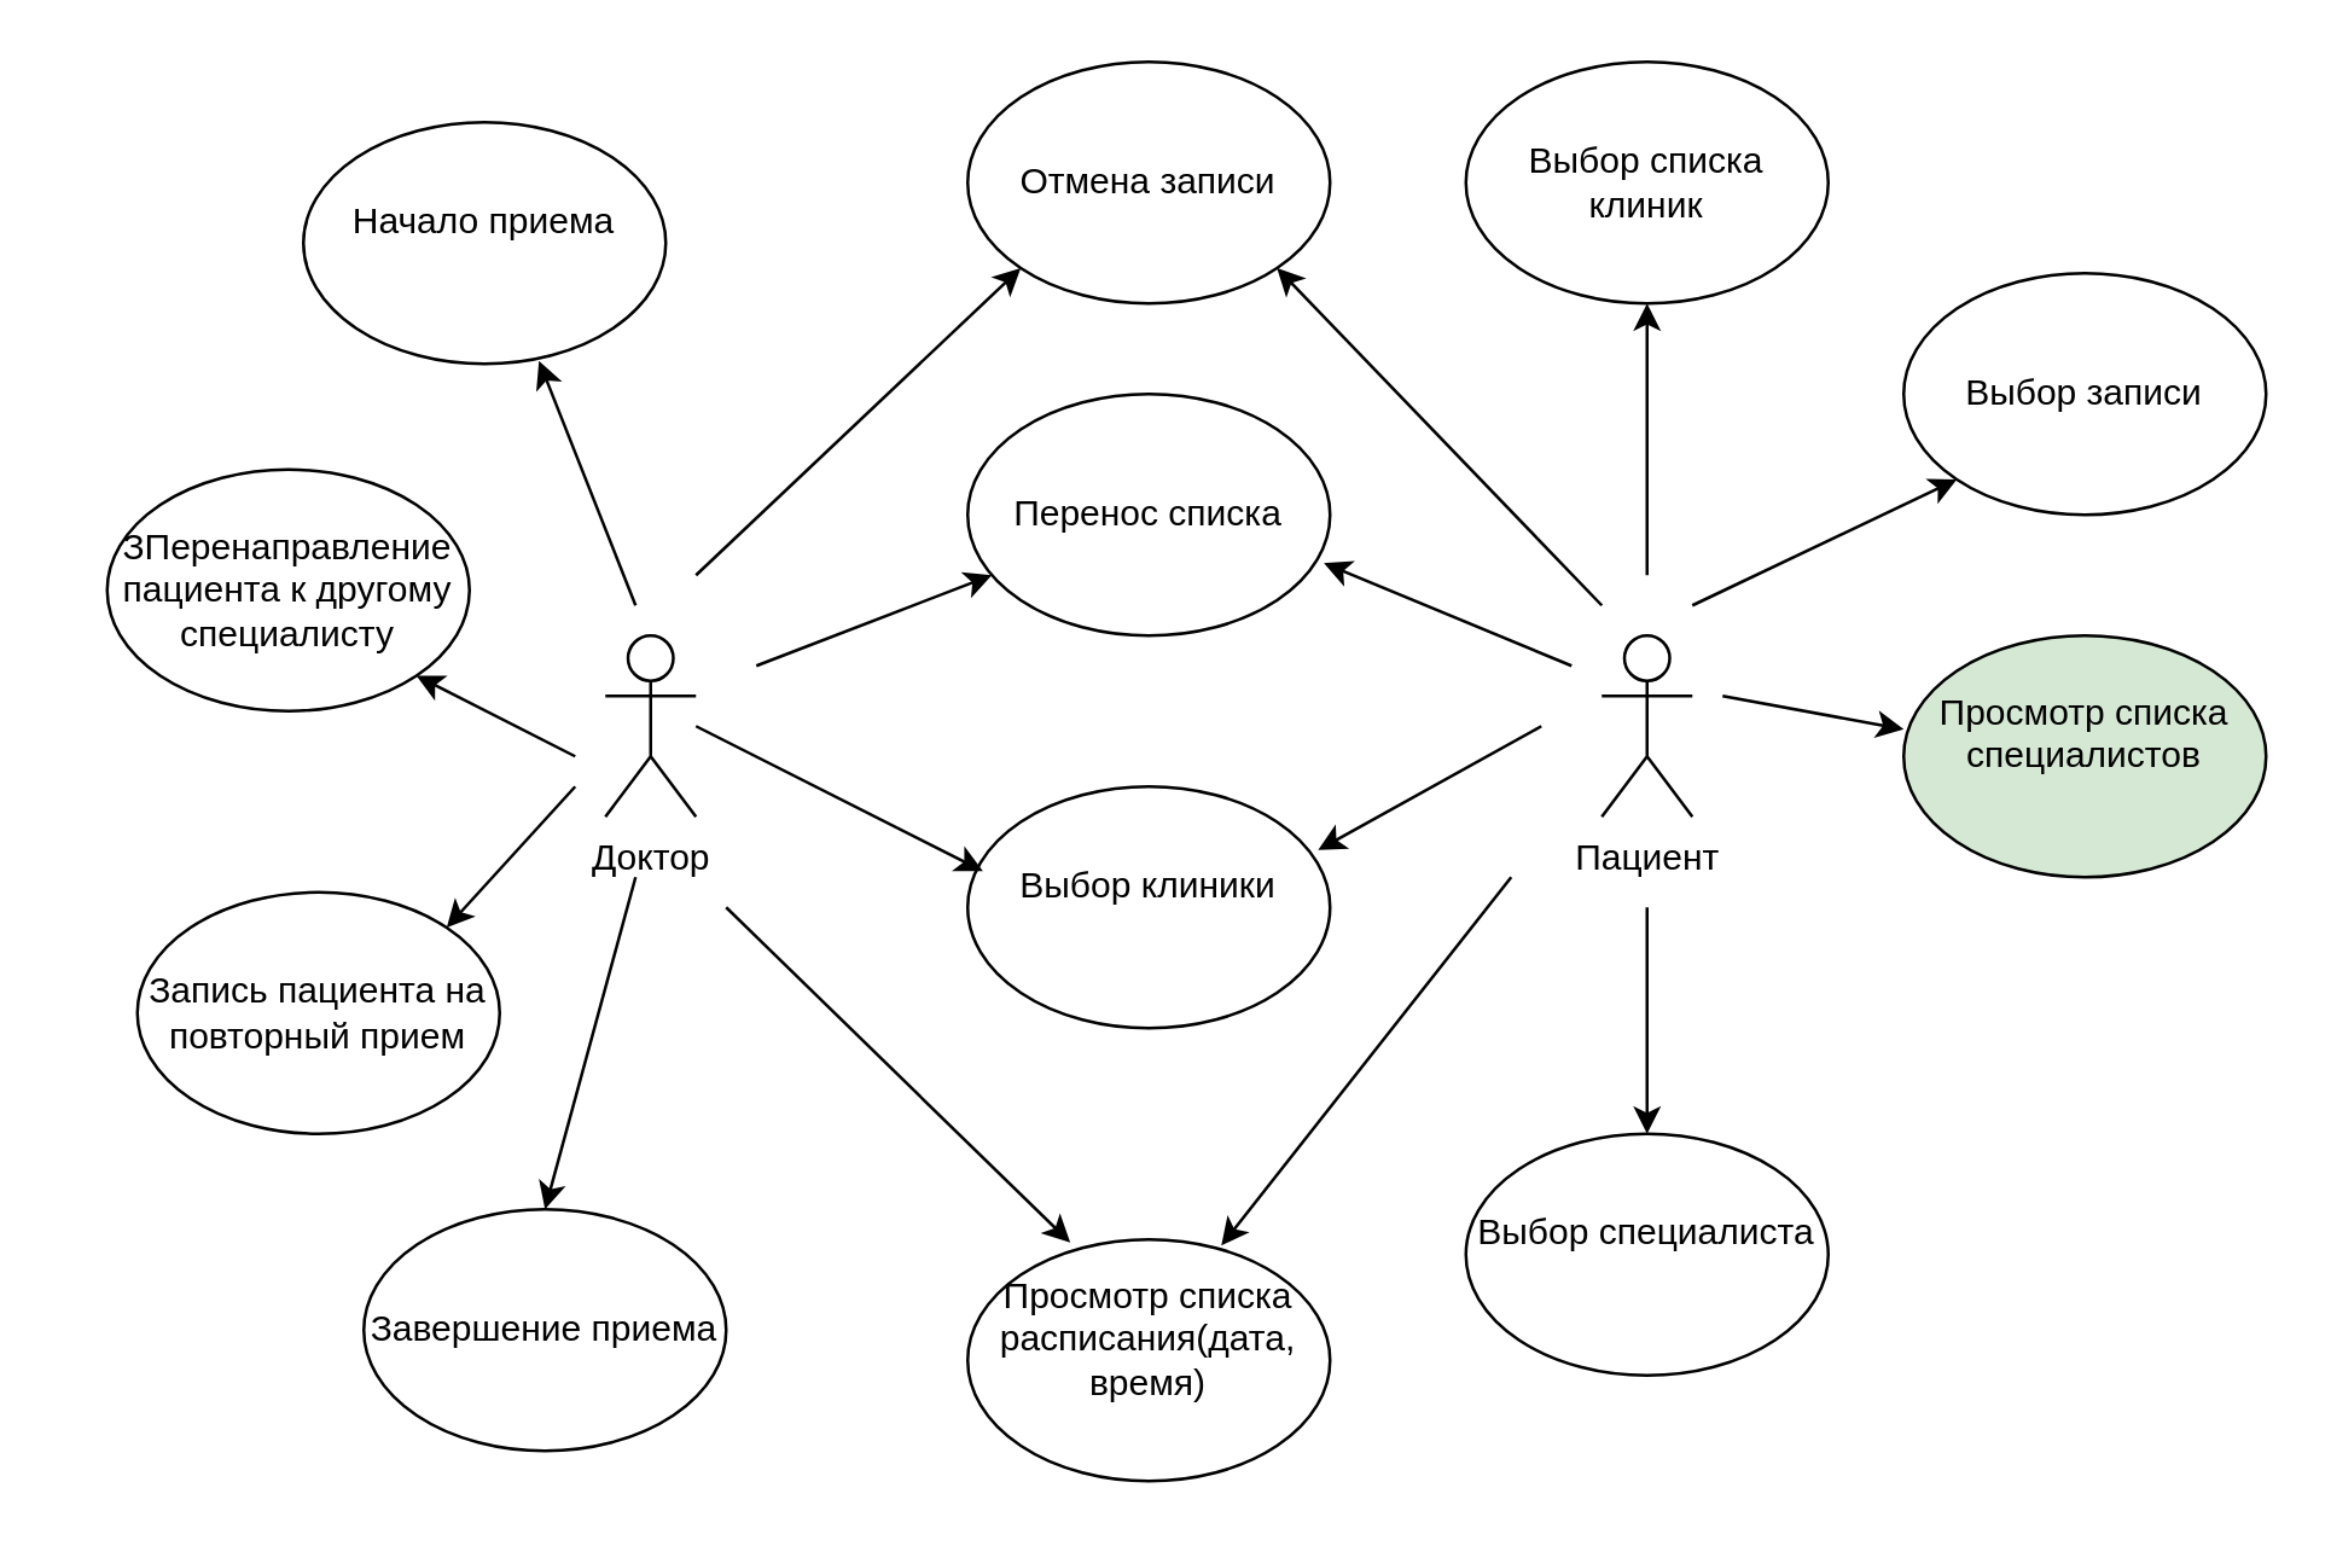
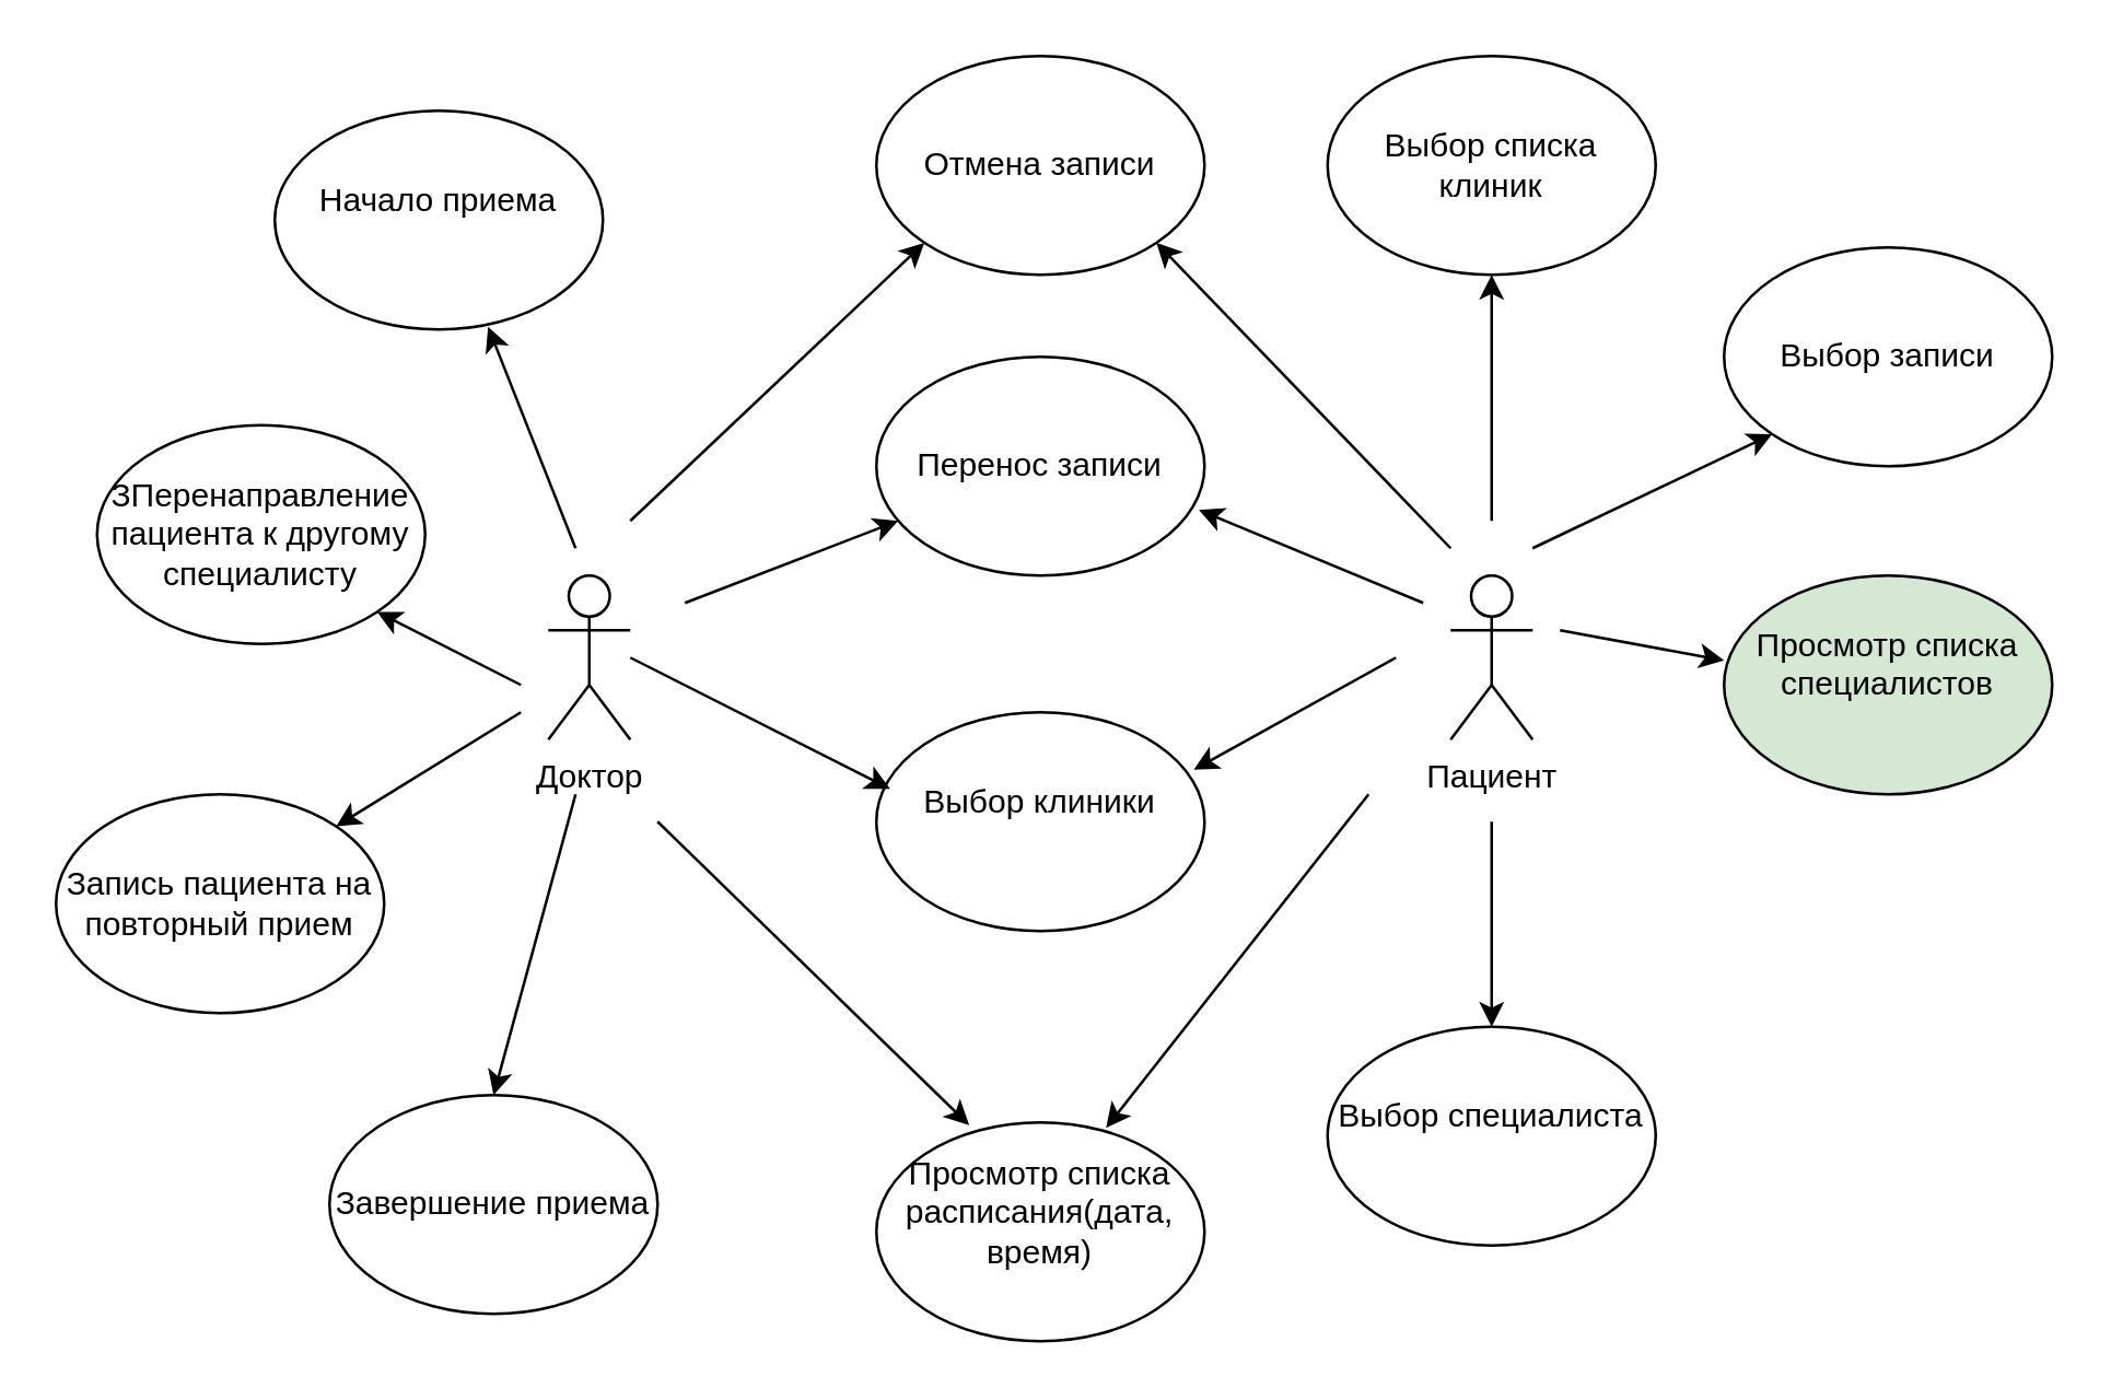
  <mxCell id="0" />
  <mxCell id="1" parent="0" />
  <mxCell id="2" value="Пациент" style="shape=umlActor;verticalLabelPosition=bottom;verticalAlign=top;html=1;outlineConnect=0;" parent="1" vertex="1"><mxGeometry x="530" y="210" width="30" height="60" as="geometry" /></mxCell>
  <mxCell id="3" value="Выбор списка клиник" style="ellipse;whiteSpace=wrap;html=1;" parent="1" vertex="1"><mxGeometry x="485" y="20" width="120" height="80" as="geometry" /></mxCell>
  <mxCell id="4" value="" style="endArrow=classic;html=1;rounded=0;entryX=0.5;entryY=1;entryDx=0;entryDy=0;" parent="1" target="3" edge="1"><mxGeometry width="50" height="50" relative="1" as="geometry"><mxPoint x="545" y="190" as="sourcePoint" /><mxPoint x="440" y="280" as="targetPoint" /></mxGeometry></mxCell>
  <mxCell id="5" value="&lt;div&gt;Выбор клиники&lt;/div&gt;&lt;div&gt;&lt;br&gt;&lt;/div&gt;" style="ellipse;whiteSpace=wrap;html=1;" parent="1" vertex="1"><mxGeometry x="320" y="260" width="120" height="80" as="geometry" /></mxCell>
  <mxCell id="6" value="&lt;div&gt;Просмотр списка специалистов&lt;/div&gt;&lt;div&gt;&lt;br&gt;&lt;/div&gt;" style="ellipse;whiteSpace=wrap;html=1;fillColor=#d5e8d4;" parent="1" vertex="1"><mxGeometry x="630" y="210" width="120" height="80" as="geometry" /></mxCell>
  <mxCell id="7" value="&lt;div&gt;Выбор специалиста&lt;/div&gt;&lt;div&gt;&lt;br&gt;&lt;/div&gt;" style="ellipse;whiteSpace=wrap;html=1;" parent="1" vertex="1"><mxGeometry x="485" y="375" width="120" height="80" as="geometry" /></mxCell>
  <mxCell id="8" value="&lt;div&gt;Просмотр списка расписания(дата, время)&lt;/div&gt;&lt;div&gt;&lt;br&gt;&lt;/div&gt;" style="ellipse;whiteSpace=wrap;html=1;" parent="1" vertex="1"><mxGeometry x="320" y="410" width="120" height="80" as="geometry" /></mxCell>
  <mxCell id="9" value="" style="endArrow=classic;html=1;rounded=0;entryX=0;entryY=0.388;entryDx=0;entryDy=0;entryPerimeter=0;" parent="1" target="6" edge="1"><mxGeometry width="50" height="50" relative="1" as="geometry"><mxPoint x="570" y="230" as="sourcePoint" /><mxPoint x="430" y="370" as="targetPoint" /></mxGeometry></mxCell>
  <mxCell id="10" value="" style="endArrow=classic;html=1;rounded=0;entryX=0.5;entryY=0;entryDx=0;entryDy=0;" parent="1" target="7" edge="1"><mxGeometry width="50" height="50" relative="1" as="geometry"><mxPoint x="545" y="300" as="sourcePoint" /><mxPoint x="430" y="370" as="targetPoint" /></mxGeometry></mxCell>
  <mxCell id="11" value="" style="endArrow=classic;html=1;rounded=0;entryX=0.7;entryY=0.025;entryDx=0;entryDy=0;entryPerimeter=0;" parent="1" target="8" edge="1"><mxGeometry width="50" height="50" relative="1" as="geometry"><mxPoint x="500" y="290" as="sourcePoint" /><mxPoint x="430" y="370" as="targetPoint" /></mxGeometry></mxCell>
  <mxCell id="12" value="Выбор записи" style="ellipse;whiteSpace=wrap;html=1;" parent="1" vertex="1"><mxGeometry x="630" y="90" width="120" height="80" as="geometry" /></mxCell>
  <mxCell id="13" value="" style="endArrow=classic;html=1;rounded=0;entryX=0;entryY=1;entryDx=0;entryDy=0;" parent="1" target="12" edge="1"><mxGeometry width="50" height="50" relative="1" as="geometry"><mxPoint x="560" y="200" as="sourcePoint" /><mxPoint x="430" y="430" as="targetPoint" /></mxGeometry></mxCell>
  <mxCell id="14" value="Отмена записи" style="ellipse;whiteSpace=wrap;html=1;" parent="1" vertex="1"><mxGeometry x="320" y="20" width="120" height="80" as="geometry" /></mxCell>
  <mxCell id="15" value="" style="endArrow=classic;html=1;rounded=0;entryX=1;entryY=1;entryDx=0;entryDy=0;" parent="1" target="14" edge="1"><mxGeometry width="50" height="50" relative="1" as="geometry"><mxPoint x="530" y="200" as="sourcePoint" /><mxPoint x="430" y="250" as="targetPoint" /></mxGeometry></mxCell>
- <mxCell id="16" value="Перенос списка" style="ellipse;whiteSpace=wrap;html=1;" parent="1" vertex="1"><mxGeometry x="320" y="130" width="120" height="80" as="geometry" /></mxCell>
+ <mxCell id="16" value="Перенос записи" style="ellipse;whiteSpace=wrap;html=1;" parent="1" vertex="1"><mxGeometry x="320" y="130" width="120" height="80" as="geometry" /></mxCell>
  <mxCell id="17" value="" style="endArrow=classic;html=1;rounded=0;entryX=0.983;entryY=0.7;entryDx=0;entryDy=0;entryPerimeter=0;" parent="1" target="16" edge="1"><mxGeometry width="50" height="50" relative="1" as="geometry"><mxPoint x="520" y="220" as="sourcePoint" /><mxPoint x="430" y="250" as="targetPoint" /></mxGeometry></mxCell>
  <mxCell id="18" value="Доктор" style="shape=umlActor;verticalLabelPosition=bottom;verticalAlign=top;html=1;outlineConnect=0;" parent="1" vertex="1"><mxGeometry x="200" y="210" width="30" height="60" as="geometry" /></mxCell>
  <mxCell id="19" value="" style="endArrow=classic;html=1;rounded=0;" parent="1" target="16" edge="1"><mxGeometry width="50" height="50" relative="1" as="geometry"><mxPoint x="250" y="220" as="sourcePoint" /><mxPoint x="430" y="280" as="targetPoint" /></mxGeometry></mxCell>
  <mxCell id="20" value="" style="endArrow=classic;html=1;rounded=0;entryX=0.283;entryY=0.013;entryDx=0;entryDy=0;entryPerimeter=0;" parent="1" target="8" edge="1"><mxGeometry width="50" height="50" relative="1" as="geometry"><mxPoint x="240" y="300" as="sourcePoint" /><mxPoint x="430" y="460" as="targetPoint" /><Array as="points"><mxPoint x="240" y="300" /></Array></mxGeometry></mxCell>
  <mxCell id="21" value="" style="endArrow=classic;html=1;rounded=0;entryX=0;entryY=1;entryDx=0;entryDy=0;" parent="1" target="14" edge="1"><mxGeometry width="50" height="50" relative="1" as="geometry"><mxPoint x="230" y="190" as="sourcePoint" /><mxPoint x="430" y="190" as="targetPoint" /></mxGeometry></mxCell>
  <mxCell id="22" value="" style="endArrow=classic;html=1;rounded=0;entryX=0.042;entryY=0.35;entryDx=0;entryDy=0;entryPerimeter=0;" parent="1" target="5" edge="1"><mxGeometry width="50" height="50" relative="1" as="geometry"><mxPoint x="230" y="240" as="sourcePoint" /><mxPoint x="430" y="370" as="targetPoint" /></mxGeometry></mxCell>
  <mxCell id="23" value="ЗПеренаправление пациента к другому специалисту " style="ellipse;whiteSpace=wrap;html=1;" parent="1" vertex="1"><mxGeometry x="35" y="155" width="120" height="80" as="geometry" /></mxCell>
- <mxCell id="24" value="Запись пациента на повторный прием" style="ellipse;whiteSpace=wrap;html=1;" parent="1" vertex="1"><mxGeometry x="45" y="295" width="120" height="80" as="geometry" /></mxCell>
+ <mxCell id="24" value="Запись пациента на повторный прием" style="ellipse;whiteSpace=wrap;html=1;" parent="1" vertex="1"><mxGeometry x="20" y="290" width="120" height="80" as="geometry" /></mxCell>
  <mxCell id="25" value="" style="endArrow=classic;html=1;rounded=0;entryX=1;entryY=0;entryDx=0;entryDy=0;" parent="1" target="24" edge="1"><mxGeometry width="50" height="50" relative="1" as="geometry"><mxPoint x="190" y="260" as="sourcePoint" /><mxPoint x="430" y="320" as="targetPoint" /></mxGeometry></mxCell>
  <mxCell id="26" value="" style="endArrow=classic;html=1;rounded=0;entryX=1;entryY=1;entryDx=0;entryDy=0;" parent="1" target="23" edge="1"><mxGeometry width="50" height="50" relative="1" as="geometry"><mxPoint x="190" y="250" as="sourcePoint" /><mxPoint x="140" y="250" as="targetPoint" /></mxGeometry></mxCell>
  <mxCell id="27" value="Завершение приема" style="ellipse;whiteSpace=wrap;html=1;" parent="1" vertex="1"><mxGeometry x="120" y="400" width="120" height="80" as="geometry" /></mxCell>
  <mxCell id="28" value="&lt;div&gt;Начало приема&lt;/div&gt;&lt;div&gt;&lt;br&gt;&lt;/div&gt;" style="ellipse;whiteSpace=wrap;html=1;" parent="1" vertex="1"><mxGeometry x="100" y="40" width="120" height="80" as="geometry" /></mxCell>
  <mxCell id="29" value="" style="endArrow=classic;html=1;rounded=0;entryX=0.65;entryY=0.988;entryDx=0;entryDy=0;entryPerimeter=0;" parent="1" target="28" edge="1"><mxGeometry width="50" height="50" relative="1" as="geometry"><mxPoint x="210" y="200" as="sourcePoint" /><mxPoint x="430" y="170" as="targetPoint" /></mxGeometry></mxCell>
  <mxCell id="30" value="" style="endArrow=classic;html=1;rounded=0;entryX=0.5;entryY=0;entryDx=0;entryDy=0;" parent="1" target="27" edge="1"><mxGeometry width="50" height="50" relative="1" as="geometry"><mxPoint x="210" y="290" as="sourcePoint" /><mxPoint x="320" y="280" as="targetPoint" /></mxGeometry></mxCell>
  <mxCell id="31" value="" style="endArrow=classic;html=1;rounded=0;entryX=0.967;entryY=0.263;entryDx=0;entryDy=0;entryPerimeter=0;" edge="1" parent="1" target="5"><mxGeometry width="50" height="50" relative="1" as="geometry"><mxPoint x="510" y="240" as="sourcePoint" /><mxPoint x="490" y="240" as="targetPoint" /></mxGeometry></mxCell>
